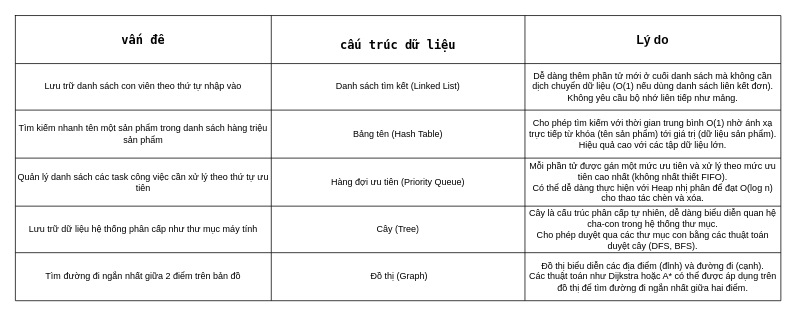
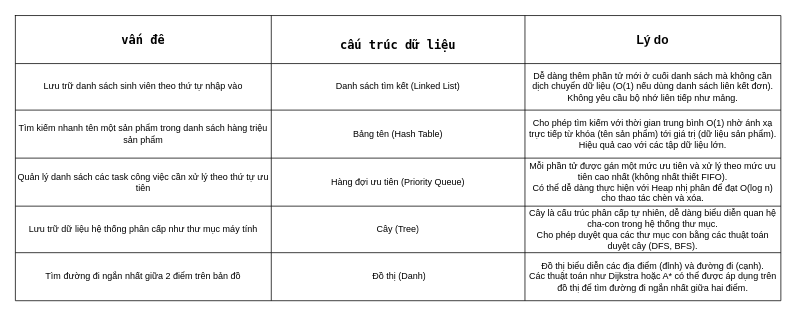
  <mxCell id="0" />
  <mxCell id="1" parent="0" />
  <mxCell id="2" value="" style="shape=table;startSize=0;container=1;collapsible=0;childLayout=tableLayout;" vertex="1" parent="1"><mxGeometry x="20" y="20" width="1020" height="380" as="geometry" /></mxCell>
  <mxCell id="3" value="" style="shape=tableRow;horizontal=0;startSize=0;swimlaneHead=0;swimlaneBody=0;strokeColor=inherit;top=0;left=0;bottom=0;right=0;collapsible=0;dropTarget=0;fillColor=none;points=[[0,0.5],[1,0.5]];portConstraint=eastwest;" vertex="1" parent="2"><mxGeometry width="1020" height="64" as="geometry" /></mxCell>
  <mxCell id="4" value="&lt;span style=&quot;font-family: &amp;quot;Roboto Mono&amp;quot;, monospace; text-align: start; white-space-collapse: preserve; background-color: rgb(255, 255, 255);&quot;&gt;&lt;font style=&quot;font-size: 16px;&quot;&gt;&lt;b&gt;vấn đề&lt;/b&gt;&lt;/font&gt;&lt;/span&gt;" style="shape=partialRectangle;html=1;whiteSpace=wrap;connectable=0;strokeColor=inherit;overflow=hidden;fillColor=none;top=0;left=0;bottom=0;right=0;pointerEvents=1;" vertex="1" parent="3"><mxGeometry width="341" height="64" as="geometry"><mxRectangle width="341" height="64" as="alternateBounds" /></mxGeometry></mxCell>
  <mxCell id="5" value="&lt;br&gt;&lt;b&gt;&lt;span style=&quot;color: rgb(0, 0, 0); font-family: &amp;quot;Roboto Mono&amp;quot;, monospace; font-size: 16px; font-style: normal; font-variant-ligatures: normal; font-variant-caps: normal; letter-spacing: normal; orphans: 2; text-align: start; text-indent: 0px; text-transform: none; widows: 2; word-spacing: 0px; -webkit-text-stroke-width: 0px; white-space: pre-wrap; background-color: rgb(255, 255, 255); text-decoration-thickness: initial; text-decoration-style: initial; text-decoration-color: initial; float: none; display: inline !important;&quot;&gt;cấu trúc dữ liệu&lt;/span&gt;&lt;br&gt;&lt;/b&gt;" style="shape=partialRectangle;html=1;whiteSpace=wrap;connectable=0;strokeColor=inherit;overflow=hidden;fillColor=none;top=0;left=0;bottom=0;right=0;pointerEvents=1;" vertex="1" parent="3"><mxGeometry x="341" width="338" height="64" as="geometry"><mxRectangle width="338" height="64" as="alternateBounds" /></mxGeometry></mxCell>
  <mxCell id="6" value="&lt;font style=&quot;font-size: 16px;&quot;&gt;&lt;b&gt;Lý do&lt;/b&gt;&lt;/font&gt;" style="shape=partialRectangle;html=1;whiteSpace=wrap;connectable=0;strokeColor=inherit;overflow=hidden;fillColor=none;top=0;left=0;bottom=0;right=0;pointerEvents=1;" vertex="1" parent="3"><mxGeometry x="679" width="341" height="64" as="geometry"><mxRectangle width="341" height="64" as="alternateBounds" /></mxGeometry></mxCell>
  <mxCell id="7" value="" style="shape=tableRow;horizontal=0;startSize=0;swimlaneHead=0;swimlaneBody=0;strokeColor=inherit;top=0;left=0;bottom=0;right=0;collapsible=0;dropTarget=0;fillColor=none;points=[[0,0.5],[1,0.5]];portConstraint=eastwest;" vertex="1" parent="2"><mxGeometry y="64" width="1020" height="62" as="geometry" /></mxCell>
- <mxCell id="8" value="Lưu trữ danh sách con viên theo thứ tự nhập vào" style="shape=partialRectangle;html=1;whiteSpace=wrap;connectable=0;strokeColor=inherit;overflow=hidden;fillColor=none;top=0;left=0;bottom=0;right=0;pointerEvents=1;" vertex="1" parent="7"><mxGeometry width="341" height="62" as="geometry"><mxRectangle width="341" height="62" as="alternateBounds" /></mxGeometry></mxCell>
+ <mxCell id="8" value="Lưu trữ danh sách sinh viên theo thứ tự nhập vào" style="shape=partialRectangle;html=1;whiteSpace=wrap;connectable=0;strokeColor=inherit;overflow=hidden;fillColor=none;top=0;left=0;bottom=0;right=0;pointerEvents=1;" vertex="1" parent="7"><mxGeometry width="341" height="62" as="geometry"><mxRectangle width="341" height="62" as="alternateBounds" /></mxGeometry></mxCell>
  <mxCell id="9" value="Danh sách tìm kết (Linked List)" style="shape=partialRectangle;html=1;whiteSpace=wrap;connectable=0;strokeColor=inherit;overflow=hidden;fillColor=none;top=0;left=0;bottom=0;right=0;pointerEvents=1;" vertex="1" parent="7"><mxGeometry x="341" width="338" height="62" as="geometry"><mxRectangle width="338" height="62" as="alternateBounds" /></mxGeometry></mxCell>
  <mxCell id="10" value="&lt;div&gt;Dễ dàng thêm phần tử mới ở cuối danh sách mà không cần dịch chuyển dữ liệu (O(1) nếu dùng danh sách liên kết đơn).&lt;/div&gt;&lt;div&gt;Không yêu cầu bộ nhớ liên tiếp như mảng.&lt;/div&gt;" style="shape=partialRectangle;html=1;whiteSpace=wrap;connectable=0;strokeColor=inherit;overflow=hidden;fillColor=none;top=0;left=0;bottom=0;right=0;pointerEvents=1;" vertex="1" parent="7"><mxGeometry x="679" width="341" height="62" as="geometry"><mxRectangle width="341" height="62" as="alternateBounds" /></mxGeometry></mxCell>
  <mxCell id="11" value="" style="shape=tableRow;horizontal=0;startSize=0;swimlaneHead=0;swimlaneBody=0;strokeColor=inherit;top=0;left=0;bottom=0;right=0;collapsible=0;dropTarget=0;fillColor=none;points=[[0,0.5],[1,0.5]];portConstraint=eastwest;" vertex="1" parent="2"><mxGeometry y="126" width="1020" height="64" as="geometry" /></mxCell>
  <mxCell id="12" value="Tìm kiếm nhanh tên một sản phẩm trong danh sách hàng triệu sản phẩm" style="shape=partialRectangle;html=1;whiteSpace=wrap;connectable=0;strokeColor=inherit;overflow=hidden;fillColor=none;top=0;left=0;bottom=0;right=0;pointerEvents=1;" vertex="1" parent="11"><mxGeometry width="341" height="64" as="geometry"><mxRectangle width="341" height="64" as="alternateBounds" /></mxGeometry></mxCell>
  <mxCell id="13" value="Bảng tên (Hash Table)" style="shape=partialRectangle;html=1;whiteSpace=wrap;connectable=0;strokeColor=inherit;overflow=hidden;fillColor=none;top=0;left=0;bottom=0;right=0;pointerEvents=1;" vertex="1" parent="11"><mxGeometry x="341" width="338" height="64" as="geometry"><mxRectangle width="338" height="64" as="alternateBounds" /></mxGeometry></mxCell>
  <mxCell id="14" value="&lt;div&gt;Cho phép tìm kiếm với thời gian trung bình O(1) nhờ ánh xạ trực tiếp từ khóa (tên sản phẩm) tới giá trị (dữ liệu sản phẩm).&lt;/div&gt;&lt;div&gt;Hiệu quả cao với các tập dữ liệu lớn.&lt;/div&gt;" style="shape=partialRectangle;html=1;whiteSpace=wrap;connectable=0;strokeColor=inherit;overflow=hidden;fillColor=none;top=0;left=0;bottom=0;right=0;pointerEvents=1;" vertex="1" parent="11"><mxGeometry x="679" width="341" height="64" as="geometry"><mxRectangle width="341" height="64" as="alternateBounds" /></mxGeometry></mxCell>
  <mxCell id="15" value="" style="shape=tableRow;horizontal=0;startSize=0;swimlaneHead=0;swimlaneBody=0;strokeColor=inherit;top=0;left=0;bottom=0;right=0;collapsible=0;dropTarget=0;fillColor=none;points=[[0,0.5],[1,0.5]];portConstraint=eastwest;" vertex="1" parent="2"><mxGeometry y="190" width="1020" height="64" as="geometry" /></mxCell>
  <mxCell id="16" value="Quản lý danh sách các task công việc cần xử lý theo thứ tự ưu tiên" style="shape=partialRectangle;html=1;whiteSpace=wrap;connectable=0;strokeColor=inherit;overflow=hidden;fillColor=none;top=0;left=0;bottom=0;right=0;pointerEvents=1;" vertex="1" parent="15"><mxGeometry width="341" height="64" as="geometry"><mxRectangle width="341" height="64" as="alternateBounds" /></mxGeometry></mxCell>
  <mxCell id="17" value="Hàng đợi ưu tiên (Priority Queue)" style="shape=partialRectangle;html=1;whiteSpace=wrap;connectable=0;strokeColor=inherit;overflow=hidden;fillColor=none;top=0;left=0;bottom=0;right=0;pointerEvents=1;" vertex="1" parent="15"><mxGeometry x="341" width="338" height="64" as="geometry"><mxRectangle width="338" height="64" as="alternateBounds" /></mxGeometry></mxCell>
  <mxCell id="18" value="&lt;div&gt;Mỗi phần tử được gán một mức ưu tiên và xử lý theo mức ưu tiên cao nhất (không nhất thiết FIFO).&lt;/div&gt;&lt;div&gt;Có thể dễ dàng thực hiện với Heap nhị phân để đạt O(log n) cho thao tác chèn và xóa.&lt;/div&gt;" style="shape=partialRectangle;html=1;whiteSpace=wrap;connectable=0;strokeColor=inherit;overflow=hidden;fillColor=none;top=0;left=0;bottom=0;right=0;pointerEvents=1;" vertex="1" parent="15"><mxGeometry x="679" width="341" height="64" as="geometry"><mxRectangle width="341" height="64" as="alternateBounds" /></mxGeometry></mxCell>
  <mxCell id="19" value="" style="shape=tableRow;horizontal=0;startSize=0;swimlaneHead=0;swimlaneBody=0;strokeColor=inherit;top=0;left=0;bottom=0;right=0;collapsible=0;dropTarget=0;fillColor=none;points=[[0,0.5],[1,0.5]];portConstraint=eastwest;" vertex="1" parent="2"><mxGeometry y="254" width="1020" height="62" as="geometry" /></mxCell>
  <mxCell id="20" value="Lưu trữ dữ liệu hệ thống phân cấp như thư mục máy tính" style="shape=partialRectangle;html=1;whiteSpace=wrap;connectable=0;strokeColor=inherit;overflow=hidden;fillColor=none;top=0;left=0;bottom=0;right=0;pointerEvents=1;" vertex="1" parent="19"><mxGeometry width="341" height="62" as="geometry"><mxRectangle width="341" height="62" as="alternateBounds" /></mxGeometry></mxCell>
  <mxCell id="21" value="Cây (Tree)" style="shape=partialRectangle;html=1;whiteSpace=wrap;connectable=0;strokeColor=inherit;overflow=hidden;fillColor=none;top=0;left=0;bottom=0;right=0;pointerEvents=1;" vertex="1" parent="19"><mxGeometry x="341" width="338" height="62" as="geometry"><mxRectangle width="338" height="62" as="alternateBounds" /></mxGeometry></mxCell>
  <mxCell id="22" value="&lt;div&gt;Cây là cấu trúc phân cấp tự nhiên, dễ dàng biểu diễn quan hệ cha-con trong hệ thống thư mục.&lt;/div&gt;&lt;div&gt;Cho phép duyệt qua các thư mục con bằng các thuật toán duyệt cây (DFS, BFS).&lt;/div&gt;" style="shape=partialRectangle;html=1;whiteSpace=wrap;connectable=0;strokeColor=inherit;overflow=hidden;fillColor=none;top=0;left=0;bottom=0;right=0;pointerEvents=1;" vertex="1" parent="19"><mxGeometry x="679" width="341" height="62" as="geometry"><mxRectangle width="341" height="62" as="alternateBounds" /></mxGeometry></mxCell>
  <mxCell id="23" value="" style="shape=tableRow;horizontal=0;startSize=0;swimlaneHead=0;swimlaneBody=0;strokeColor=inherit;top=0;left=0;bottom=0;right=0;collapsible=0;dropTarget=0;fillColor=none;points=[[0,0.5],[1,0.5]];portConstraint=eastwest;" vertex="1" parent="2"><mxGeometry y="316" width="1020" height="64" as="geometry" /></mxCell>
  <mxCell id="24" value="Tìm đường đi ngắn nhất giữa 2 điểm trên bản đồ" style="shape=partialRectangle;html=1;whiteSpace=wrap;connectable=0;strokeColor=inherit;overflow=hidden;fillColor=none;top=0;left=0;bottom=0;right=0;pointerEvents=1;" vertex="1" parent="23"><mxGeometry width="341" height="64" as="geometry"><mxRectangle width="341" height="64" as="alternateBounds" /></mxGeometry></mxCell>
- <mxCell id="25" value="&amp;nbsp;Đồ thị (Graph)" style="shape=partialRectangle;html=1;whiteSpace=wrap;connectable=0;strokeColor=inherit;overflow=hidden;fillColor=none;top=0;left=0;bottom=0;right=0;pointerEvents=1;" vertex="1" parent="23"><mxGeometry x="341" width="338" height="64" as="geometry"><mxRectangle width="338" height="64" as="alternateBounds" /></mxGeometry></mxCell>
+ <mxCell id="25" value="&amp;nbsp;Đồ thị (Danh)" style="shape=partialRectangle;html=1;whiteSpace=wrap;connectable=0;strokeColor=inherit;overflow=hidden;fillColor=none;top=0;left=0;bottom=0;right=0;pointerEvents=1;" vertex="1" parent="23"><mxGeometry x="341" width="338" height="64" as="geometry"><mxRectangle width="338" height="64" as="alternateBounds" /></mxGeometry></mxCell>
  <mxCell id="26" value="&lt;div&gt;Đồ thị biểu diễn các địa điểm (đỉnh) và đường đi (cạnh).&lt;/div&gt;&lt;div&gt;Các thuật toán như Dijkstra hoặc A* có thể được áp dụng trên đồ thị để tìm đường đi ngắn nhất giữa hai điểm.&lt;/div&gt;" style="shape=partialRectangle;html=1;whiteSpace=wrap;connectable=0;strokeColor=inherit;overflow=hidden;fillColor=none;top=0;left=0;bottom=0;right=0;pointerEvents=1;" vertex="1" parent="23"><mxGeometry x="679" width="341" height="64" as="geometry"><mxRectangle width="341" height="64" as="alternateBounds" /></mxGeometry></mxCell>
